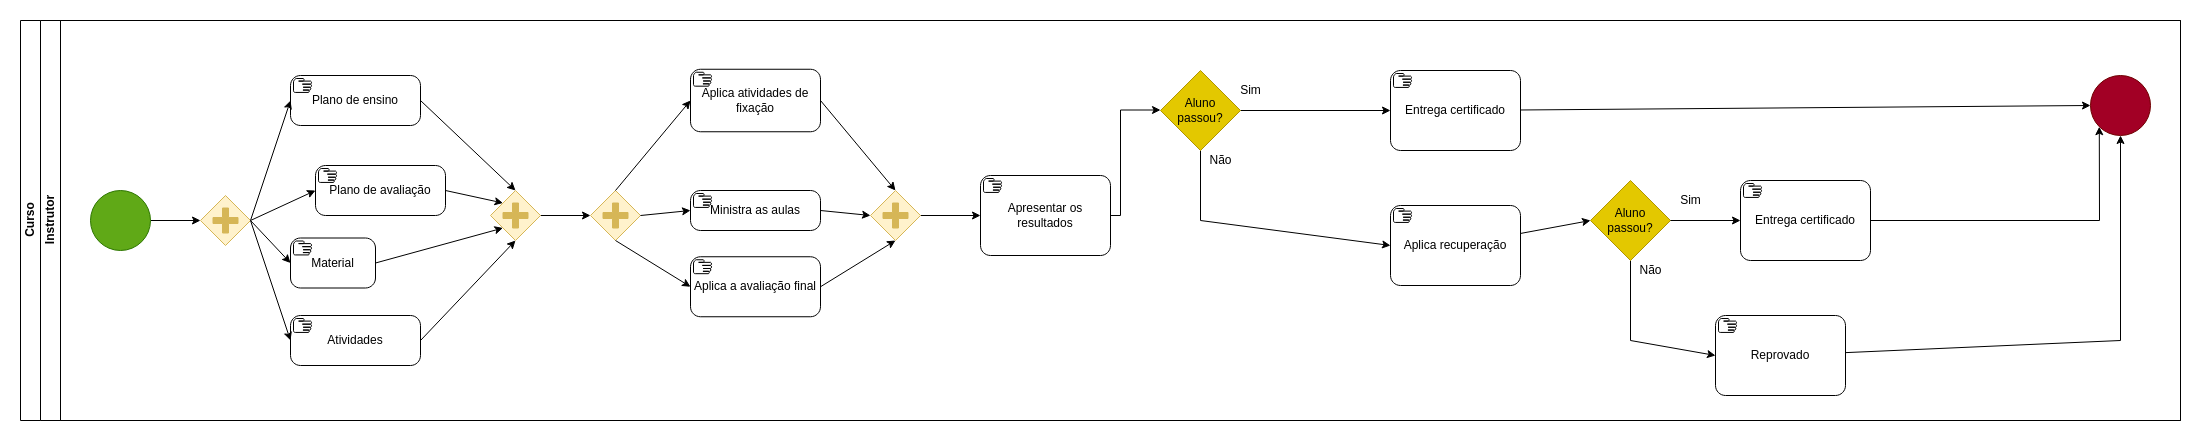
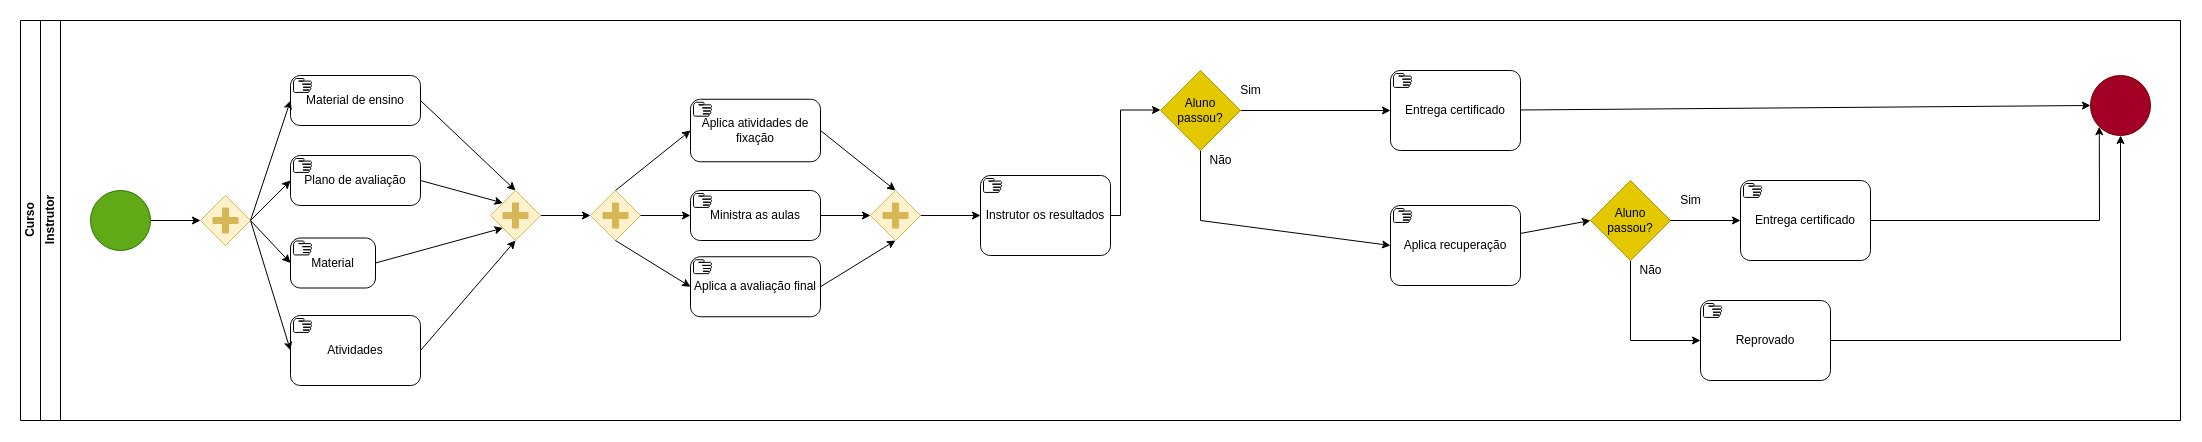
  <mxCell id="0" />
  <mxCell id="1" parent="0" />
  <mxCell id="2" value="Curso" style="swimlane;html=1;childLayout=stackLayout;resizeParent=1;resizeParentMax=0;horizontal=0;startSize=20;horizontalStack=0;" parent="1" vertex="1"><mxGeometry x="20" y="20" width="2160" height="400" as="geometry" /></mxCell>
  <mxCell id="3" value="Instrutor" style="swimlane;html=1;startSize=20;horizontal=0;" parent="2" vertex="1"><mxGeometry x="20" width="2140" height="400" as="geometry" /></mxCell>
  <mxCell id="4" style="edgeStyle=orthogonalEdgeStyle;rounded=0;orthogonalLoop=1;jettySize=auto;html=1;entryX=0;entryY=0.5;entryDx=0;entryDy=0;entryPerimeter=0;" edge="1" parent="3" source="5" target="29"><mxGeometry relative="1" as="geometry" /></mxCell>
  <mxCell id="5" value="" style="ellipse;whiteSpace=wrap;html=1;aspect=fixed;fillColor=#60a917;fontColor=#ffffff;strokeColor=#2D7600;" parent="3" vertex="1"><mxGeometry x="50" y="170" width="60" height="60" as="geometry" /></mxCell>
- <mxCell id="6" value="Plano de ensino" style="points=[[0.25,0,0],[0.5,0,0],[0.75,0,0],[1,0.25,0],[1,0.5,0],[1,0.75,0],[0.75,1,0],[0.5,1,0],[0.25,1,0],[0,0.75,0],[0,0.5,0],[0,0.25,0]];shape=mxgraph.bpmn.task;whiteSpace=wrap;rectStyle=rounded;size=10;taskMarker=manual;fontFamily=Helvetica;fontSize=12;fontColor=default;align=center;strokeColor=default;fillColor=default;html=1;" parent="3" vertex="1"><mxGeometry x="250" y="55" width="130" height="50" as="geometry" /></mxCell>
+ <mxCell id="6" value="Material de ensino" style="points=[[0.25,0,0],[0.5,0,0],[0.75,0,0],[1,0.25,0],[1,0.5,0],[1,0.75,0],[0.75,1,0],[0.5,1,0],[0.25,1,0],[0,0.75,0],[0,0.5,0],[0,0.25,0]];shape=mxgraph.bpmn.task;whiteSpace=wrap;rectStyle=rounded;size=10;taskMarker=manual;fontFamily=Helvetica;fontSize=12;fontColor=default;align=center;strokeColor=default;fillColor=default;html=1;" parent="3" vertex="1"><mxGeometry x="250" y="55" width="130" height="50" as="geometry" /></mxCell>
  <mxCell id="7" value="Aplica a avaliação final" style="points=[[0.25,0,0],[0.5,0,0],[0.75,0,0],[1,0.25,0],[1,0.5,0],[1,0.75,0],[0.75,1,0],[0.5,1,0],[0.25,1,0],[0,0.75,0],[0,0.5,0],[0,0.25,0]];shape=mxgraph.bpmn.task;whiteSpace=wrap;rectStyle=rounded;size=10;taskMarker=manual;fontFamily=Helvetica;fontSize=12;fontColor=default;align=center;strokeColor=default;fillColor=default;html=1;" parent="3" vertex="1"><mxGeometry x="650" y="236.25" width="130" height="60" as="geometry" /></mxCell>
- <mxCell id="8" value="Apresentar os resultados" style="points=[[0.25,0,0],[0.5,0,0],[0.75,0,0],[1,0.25,0],[1,0.5,0],[1,0.75,0],[0.75,1,0],[0.5,1,0],[0.25,1,0],[0,0.75,0],[0,0.5,0],[0,0.25,0]];shape=mxgraph.bpmn.task;whiteSpace=wrap;rectStyle=rounded;size=10;taskMarker=manual;fontFamily=Helvetica;fontSize=12;fontColor=default;align=center;strokeColor=default;fillColor=default;html=1;" parent="3" vertex="1"><mxGeometry x="940" y="155" width="130" height="80" as="geometry" /></mxCell>
+ <mxCell id="8" value="Instrutor os resultados" style="points=[[0.25,0,0],[0.5,0,0],[0.75,0,0],[1,0.25,0],[1,0.5,0],[1,0.75,0],[0.75,1,0],[0.5,1,0],[0.25,1,0],[0,0.75,0],[0,0.5,0],[0,0.25,0]];shape=mxgraph.bpmn.task;whiteSpace=wrap;rectStyle=rounded;size=10;taskMarker=manual;fontFamily=Helvetica;fontSize=12;fontColor=default;align=center;strokeColor=default;fillColor=default;html=1;" parent="3" vertex="1"><mxGeometry x="940" y="155" width="130" height="80" as="geometry" /></mxCell>
  <mxCell id="9" style="edgeStyle=orthogonalEdgeStyle;rounded=0;orthogonalLoop=1;jettySize=auto;html=1;entryX=0;entryY=0.5;entryDx=0;entryDy=0;exitX=1;exitY=0.5;exitDx=0;exitDy=0;" parent="3" source="8" edge="1"><mxGeometry relative="1" as="geometry"><mxPoint x="1020" y="100" as="sourcePoint" /><mxPoint x="1120" y="89.5" as="targetPoint" /><Array as="points"><mxPoint x="1080" y="90" /></Array></mxGeometry></mxCell>
  <mxCell id="10" value="" style="ellipse;whiteSpace=wrap;html=1;aspect=fixed;fillColor=#a20025;fontColor=#ffffff;strokeColor=#6F0000;" parent="3" vertex="1"><mxGeometry x="2050" y="55" width="60" height="60" as="geometry" /></mxCell>
  <mxCell id="11" style="rounded=0;orthogonalLoop=1;jettySize=auto;html=1;entryX=0;entryY=0.5;entryDx=0;entryDy=0;exitX=0.5;exitY=1;exitDx=0;exitDy=0;" parent="3" source="13" target="17" edge="1"><mxGeometry relative="1" as="geometry"><Array as="points"><mxPoint x="1160" y="200" /></Array></mxGeometry></mxCell>
  <mxCell id="12" style="edgeStyle=none;rounded=0;orthogonalLoop=1;jettySize=auto;html=1;exitX=1;exitY=0.5;exitDx=0;exitDy=0;entryX=0;entryY=0.5;entryDx=0;entryDy=0;" parent="3" source="13" target="19" edge="1"><mxGeometry relative="1" as="geometry" /></mxCell>
  <mxCell id="13" value="Aluno&lt;br&gt;passou?" style="rhombus;whiteSpace=wrap;html=1;fillColor=#e3c800;fontColor=#000000;strokeColor=#B09500;" parent="3" vertex="1"><mxGeometry x="1120" y="50" width="80" height="80" as="geometry" /></mxCell>
  <mxCell id="14" value="Sim" style="text;html=1;align=center;verticalAlign=middle;resizable=0;points=[];autosize=1;strokeColor=none;fillColor=none;" parent="3" vertex="1"><mxGeometry x="1190" y="60" width="40" height="20" as="geometry" /></mxCell>
  <mxCell id="15" value="Não" style="text;html=1;align=center;verticalAlign=middle;resizable=0;points=[];autosize=1;strokeColor=none;fillColor=none;" parent="3" vertex="1"><mxGeometry x="1160" y="130" width="40" height="20" as="geometry" /></mxCell>
  <mxCell id="16" style="edgeStyle=none;rounded=0;orthogonalLoop=1;jettySize=auto;html=1;entryX=0;entryY=0.5;entryDx=0;entryDy=0;" parent="3" source="17" target="21" edge="1"><mxGeometry relative="1" as="geometry" /></mxCell>
  <mxCell id="17" value="Aplica recuperação" style="points=[[0.25,0,0],[0.5,0,0],[0.75,0,0],[1,0.25,0],[1,0.5,0],[1,0.75,0],[0.75,1,0],[0.5,1,0],[0.25,1,0],[0,0.75,0],[0,0.5,0],[0,0.25,0]];shape=mxgraph.bpmn.task;whiteSpace=wrap;rectStyle=rounded;size=10;taskMarker=manual;fontFamily=Helvetica;fontSize=12;fontColor=default;align=center;strokeColor=default;fillColor=default;html=1;" parent="3" vertex="1"><mxGeometry x="1350" y="185" width="130" height="80" as="geometry" /></mxCell>
  <mxCell id="18" style="edgeStyle=none;rounded=0;orthogonalLoop=1;jettySize=auto;html=1;entryX=0;entryY=0.5;entryDx=0;entryDy=0;" parent="3" source="19" target="10" edge="1"><mxGeometry relative="1" as="geometry" /></mxCell>
  <mxCell id="19" value="Entrega certificado" style="points=[[0.25,0,0],[0.5,0,0],[0.75,0,0],[1,0.25,0],[1,0.5,0],[1,0.75,0],[0.75,1,0],[0.5,1,0],[0.25,1,0],[0,0.75,0],[0,0.5,0],[0,0.25,0]];shape=mxgraph.bpmn.task;whiteSpace=wrap;rectStyle=rounded;size=10;taskMarker=manual;fontFamily=Helvetica;fontSize=12;fontColor=default;align=center;strokeColor=default;fillColor=default;html=1;" parent="3" vertex="1"><mxGeometry x="1350" y="50" width="130" height="80" as="geometry" /></mxCell>
  <mxCell id="20" style="edgeStyle=none;rounded=0;orthogonalLoop=1;jettySize=auto;html=1;entryX=0;entryY=0.5;entryDx=0;entryDy=0;" parent="3" source="21" target="24" edge="1"><mxGeometry relative="1" as="geometry"><Array as="points"><mxPoint x="1590" y="320" /></Array></mxGeometry></mxCell>
  <mxCell id="21" value="Aluno&lt;br&gt;passou?" style="rhombus;whiteSpace=wrap;html=1;fillColor=#e3c800;fontColor=#000000;strokeColor=#B09500;" parent="3" vertex="1"><mxGeometry x="1550" y="160" width="80" height="80" as="geometry" /></mxCell>
  <mxCell id="22" value="Sim" style="text;html=1;align=center;verticalAlign=middle;resizable=0;points=[];autosize=1;strokeColor=none;fillColor=none;" parent="3" vertex="1"><mxGeometry x="1630" y="170" width="40" height="20" as="geometry" /></mxCell>
  <mxCell id="23" style="edgeStyle=none;rounded=0;orthogonalLoop=1;jettySize=auto;html=1;entryX=0.5;entryY=1;entryDx=0;entryDy=0;" parent="3" source="24" target="10" edge="1"><mxGeometry relative="1" as="geometry"><Array as="points"><mxPoint x="2080" y="320" /></Array></mxGeometry></mxCell>
- <mxCell id="24" value="Reprovado" style="points=[[0.25,0,0],[0.5,0,0],[0.75,0,0],[1,0.25,0],[1,0.5,0],[1,0.75,0],[0.75,1,0],[0.5,1,0],[0.25,1,0],[0,0.75,0],[0,0.5,0],[0,0.25,0]];shape=mxgraph.bpmn.task;whiteSpace=wrap;rectStyle=rounded;size=10;taskMarker=manual;fontFamily=Helvetica;fontSize=12;fontColor=default;align=center;strokeColor=default;fillColor=default;html=1;" parent="3" vertex="1"><mxGeometry x="1675" y="295" width="130" height="80" as="geometry" /></mxCell>
- <mxCell id="25" value="Plano de avaliação" style="points=[[0.25,0,0],[0.5,0,0],[0.75,0,0],[1,0.25,0],[1,0.5,0],[1,0.75,0],[0.75,1,0],[0.5,1,0],[0.25,1,0],[0,0.75,0],[0,0.5,0],[0,0.25,0]];shape=mxgraph.bpmn.task;whiteSpace=wrap;rectStyle=rounded;size=10;taskMarker=manual;fontFamily=Helvetica;fontSize=12;fontColor=default;align=center;strokeColor=default;fillColor=default;html=1;" vertex="1" parent="3"><mxGeometry x="275" y="145" width="130" height="50" as="geometry" /></mxCell>
+ <mxCell id="24" value="Reprovado" style="points=[[0.25,0,0],[0.5,0,0],[0.75,0,0],[1,0.25,0],[1,0.5,0],[1,0.75,0],[0.75,1,0],[0.5,1,0],[0.25,1,0],[0,0.75,0],[0,0.5,0],[0,0.25,0]];shape=mxgraph.bpmn.task;whiteSpace=wrap;rectStyle=rounded;size=10;taskMarker=manual;fontFamily=Helvetica;fontSize=12;fontColor=default;align=center;strokeColor=default;fillColor=default;html=1;" parent="3" vertex="1"><mxGeometry x="1660" y="280" width="130" height="80" as="geometry" /></mxCell>
+ <mxCell id="25" value="Plano de avaliação" style="points=[[0.25,0,0],[0.5,0,0],[0.75,0,0],[1,0.25,0],[1,0.5,0],[1,0.75,0],[0.75,1,0],[0.5,1,0],[0.25,1,0],[0,0.75,0],[0,0.5,0],[0,0.25,0]];shape=mxgraph.bpmn.task;whiteSpace=wrap;rectStyle=rounded;size=10;taskMarker=manual;fontFamily=Helvetica;fontSize=12;fontColor=default;align=center;strokeColor=default;fillColor=default;html=1;" vertex="1" parent="3"><mxGeometry x="250" y="135" width="130" height="50" as="geometry" /></mxCell>
  <mxCell id="26" value="Material" style="points=[[0.25,0,0],[0.5,0,0],[0.75,0,0],[1,0.25,0],[1,0.5,0],[1,0.75,0],[0.75,1,0],[0.5,1,0],[0.25,1,0],[0,0.75,0],[0,0.5,0],[0,0.25,0]];shape=mxgraph.bpmn.task;whiteSpace=wrap;rectStyle=rounded;size=10;taskMarker=manual;fontFamily=Helvetica;fontSize=12;fontColor=default;align=center;strokeColor=default;fillColor=default;html=1;" vertex="1" parent="3"><mxGeometry x="250" y="217.5" width="85" height="50" as="geometry" /></mxCell>
- <mxCell id="27" value="Atividades" style="points=[[0.25,0,0],[0.5,0,0],[0.75,0,0],[1,0.25,0],[1,0.5,0],[1,0.75,0],[0.75,1,0],[0.5,1,0],[0.25,1,0],[0,0.75,0],[0,0.5,0],[0,0.25,0]];shape=mxgraph.bpmn.task;whiteSpace=wrap;rectStyle=rounded;size=10;taskMarker=manual;fontFamily=Helvetica;fontSize=12;fontColor=default;align=center;strokeColor=default;fillColor=default;html=1;" vertex="1" parent="3"><mxGeometry x="250" y="295" width="130" height="50" as="geometry" /></mxCell>
+ <mxCell id="27" value="Atividades" style="points=[[0.25,0,0],[0.5,0,0],[0.75,0,0],[1,0.25,0],[1,0.5,0],[1,0.75,0],[0.75,1,0],[0.5,1,0],[0.25,1,0],[0,0.75,0],[0,0.5,0],[0,0.25,0]];shape=mxgraph.bpmn.task;whiteSpace=wrap;rectStyle=rounded;size=10;taskMarker=manual;fontFamily=Helvetica;fontSize=12;fontColor=default;align=center;strokeColor=default;fillColor=default;html=1;" vertex="1" parent="3"><mxGeometry x="250" y="295" width="130" height="70" as="geometry" /></mxCell>
  <mxCell id="28" style="rounded=0;orthogonalLoop=1;jettySize=auto;html=1;entryX=0;entryY=0.5;entryDx=0;entryDy=0;entryPerimeter=0;exitX=1;exitY=0.5;exitDx=0;exitDy=0;exitPerimeter=0;" edge="1" parent="3" source="29" target="6"><mxGeometry relative="1" as="geometry" /></mxCell>
  <mxCell id="29" value="" style="points=[[0.25,0.25,0],[0.5,0,0],[0.75,0.25,0],[1,0.5,0],[0.75,0.75,0],[0.5,1,0],[0.25,0.75,0],[0,0.5,0]];shape=mxgraph.bpmn.gateway2;html=1;verticalLabelPosition=bottom;labelBackgroundColor=#ffffff;verticalAlign=top;align=center;perimeter=rhombusPerimeter;outlineConnect=0;outline=none;symbol=none;gwType=parallel;fillColor=#fff2cc;strokeColor=#d6b656;" vertex="1" parent="3"><mxGeometry x="160" y="175" width="50" height="50" as="geometry" /></mxCell>
  <mxCell id="30" style="rounded=0;orthogonalLoop=1;jettySize=auto;html=1;entryX=0;entryY=0.5;entryDx=0;entryDy=0;entryPerimeter=0;exitX=1;exitY=0.5;exitDx=0;exitDy=0;exitPerimeter=0;" edge="1" parent="3" source="29" target="27"><mxGeometry relative="1" as="geometry"><mxPoint x="150.004" y="523.784" as="sourcePoint" /><mxPoint x="206.22" y="420" as="targetPoint" /></mxGeometry></mxCell>
  <mxCell id="31" style="rounded=0;orthogonalLoop=1;jettySize=auto;html=1;entryX=0;entryY=0.5;entryDx=0;entryDy=0;entryPerimeter=0;exitX=1;exitY=0.5;exitDx=0;exitDy=0;exitPerimeter=0;" edge="1" parent="3" source="29" target="26"><mxGeometry relative="1" as="geometry"><mxPoint x="220" y="210" as="sourcePoint" /><mxPoint x="260" y="330" as="targetPoint" /></mxGeometry></mxCell>
  <mxCell id="32" style="rounded=0;orthogonalLoop=1;jettySize=auto;html=1;entryX=0;entryY=0.5;entryDx=0;entryDy=0;entryPerimeter=0;exitX=1;exitY=0.5;exitDx=0;exitDy=0;exitPerimeter=0;" edge="1" parent="3" source="29" target="25"><mxGeometry relative="1" as="geometry"><mxPoint x="150" y="40" as="sourcePoint" /><mxPoint x="190" y="160" as="targetPoint" /></mxGeometry></mxCell>
  <mxCell id="33" style="edgeStyle=none;rounded=0;orthogonalLoop=1;jettySize=auto;html=1;entryX=0;entryY=0.5;entryDx=0;entryDy=0;entryPerimeter=0;" edge="1" parent="3" source="34" target="39"><mxGeometry relative="1" as="geometry" /></mxCell>
  <mxCell id="34" value="" style="points=[[0.25,0.25,0],[0.5,0,0],[0.75,0.25,0],[1,0.5,0],[0.75,0.75,0],[0.5,1,0],[0.25,0.75,0],[0,0.5,0]];shape=mxgraph.bpmn.gateway2;html=1;verticalLabelPosition=bottom;labelBackgroundColor=#ffffff;verticalAlign=top;align=center;perimeter=rhombusPerimeter;outlineConnect=0;outline=none;symbol=none;gwType=parallel;fillColor=#fff2cc;strokeColor=#d6b656;" vertex="1" parent="3"><mxGeometry x="450" y="170" width="50" height="50" as="geometry" /></mxCell>
  <mxCell id="35" style="rounded=0;orthogonalLoop=1;jettySize=auto;html=1;entryX=0.25;entryY=0.75;entryDx=0;entryDy=0;entryPerimeter=0;exitX=1;exitY=0.5;exitDx=0;exitDy=0;exitPerimeter=0;" edge="1" parent="3" source="26" target="34"><mxGeometry relative="1" as="geometry"><mxPoint x="400" y="208.75" as="sourcePoint" /><mxPoint x="440" y="251.25" as="targetPoint" /></mxGeometry></mxCell>
  <mxCell id="36" style="rounded=0;orthogonalLoop=1;jettySize=auto;html=1;entryX=0.25;entryY=0.25;entryDx=0;entryDy=0;entryPerimeter=0;exitX=1;exitY=0.5;exitDx=0;exitDy=0;exitPerimeter=0;" edge="1" parent="3" source="25" target="34"><mxGeometry relative="1" as="geometry"><mxPoint x="390" y="160" as="sourcePoint" /><mxPoint x="460" y="112.5" as="targetPoint" /></mxGeometry></mxCell>
  <mxCell id="37" style="rounded=0;orthogonalLoop=1;jettySize=auto;html=1;exitX=1;exitY=0.5;exitDx=0;exitDy=0;exitPerimeter=0;entryX=0.5;entryY=0;entryDx=0;entryDy=0;entryPerimeter=0;" edge="1" parent="3" source="6" target="34"><mxGeometry relative="1" as="geometry"><mxPoint x="400" y="160" as="sourcePoint" /><mxPoint x="450" y="200" as="targetPoint" /></mxGeometry></mxCell>
  <mxCell id="38" style="rounded=0;orthogonalLoop=1;jettySize=auto;html=1;exitX=1;exitY=0.5;exitDx=0;exitDy=0;exitPerimeter=0;entryX=0.5;entryY=1;entryDx=0;entryDy=0;entryPerimeter=0;" edge="1" parent="3" source="27" target="34"><mxGeometry relative="1" as="geometry"><mxPoint x="400" y="230" as="sourcePoint" /><mxPoint x="450" y="200" as="targetPoint" /></mxGeometry></mxCell>
  <mxCell id="39" value="" style="points=[[0.25,0.25,0],[0.5,0,0],[0.75,0.25,0],[1,0.5,0],[0.75,0.75,0],[0.5,1,0],[0.25,0.75,0],[0,0.5,0]];shape=mxgraph.bpmn.gateway2;html=1;verticalLabelPosition=bottom;labelBackgroundColor=#ffffff;verticalAlign=top;align=center;perimeter=rhombusPerimeter;outlineConnect=0;outline=none;symbol=none;gwType=parallel;fillColor=#fff2cc;strokeColor=#d6b656;" vertex="1" parent="3"><mxGeometry x="550" y="170" width="50" height="50" as="geometry" /></mxCell>
- <mxCell id="40" value="Aplica atividades de fixação" style="points=[[0.25,0,0],[0.5,0,0],[0.75,0,0],[1,0.25,0],[1,0.5,0],[1,0.75,0],[0.75,1,0],[0.5,1,0],[0.25,1,0],[0,0.75,0],[0,0.5,0],[0,0.25,0]];shape=mxgraph.bpmn.task;whiteSpace=wrap;rectStyle=rounded;size=10;taskMarker=manual;fontFamily=Helvetica;fontSize=12;fontColor=default;align=center;strokeColor=default;fillColor=default;html=1;" vertex="1" parent="3"><mxGeometry x="650" y="48.75" width="130" height="62.5" as="geometry" /></mxCell>
- <mxCell id="41" value="Ministra as aulas" style="points=[[0.25,0,0],[0.5,0,0],[0.75,0,0],[1,0.25,0],[1,0.5,0],[1,0.75,0],[0.75,1,0],[0.5,1,0],[0.25,1,0],[0,0.75,0],[0,0.5,0],[0,0.25,0]];shape=mxgraph.bpmn.task;whiteSpace=wrap;rectStyle=rounded;size=10;taskMarker=manual;fontFamily=Helvetica;fontSize=12;fontColor=default;align=center;strokeColor=default;fillColor=default;html=1;" vertex="1" parent="3"><mxGeometry x="650" y="170" width="130" height="40" as="geometry" /></mxCell>
+ <mxCell id="40" value="Aplica atividades de fixação" style="points=[[0.25,0,0],[0.5,0,0],[0.75,0,0],[1,0.25,0],[1,0.5,0],[1,0.75,0],[0.75,1,0],[0.5,1,0],[0.25,1,0],[0,0.75,0],[0,0.5,0],[0,0.25,0]];shape=mxgraph.bpmn.task;whiteSpace=wrap;rectStyle=rounded;size=10;taskMarker=manual;fontFamily=Helvetica;fontSize=12;fontColor=default;align=center;strokeColor=default;fillColor=default;html=1;" vertex="1" parent="3"><mxGeometry x="650" y="78.75" width="130" height="62.5" as="geometry" /></mxCell>
+ <mxCell id="41" value="Ministra as aulas" style="points=[[0.25,0,0],[0.5,0,0],[0.75,0,0],[1,0.25,0],[1,0.5,0],[1,0.75,0],[0.75,1,0],[0.5,1,0],[0.25,1,0],[0,0.75,0],[0,0.5,0],[0,0.25,0]];shape=mxgraph.bpmn.task;whiteSpace=wrap;rectStyle=rounded;size=10;taskMarker=manual;fontFamily=Helvetica;fontSize=12;fontColor=default;align=center;strokeColor=default;fillColor=default;html=1;" vertex="1" parent="3"><mxGeometry x="650" y="170" width="130" height="50" as="geometry" /></mxCell>
  <mxCell id="42" style="edgeStyle=none;rounded=0;orthogonalLoop=1;jettySize=auto;html=1;exitX=1;exitY=0.5;exitDx=0;exitDy=0;exitPerimeter=0;entryX=0;entryY=0.5;entryDx=0;entryDy=0;entryPerimeter=0;" edge="1" parent="3" source="39" target="41"><mxGeometry relative="1" as="geometry"><mxPoint x="610" y="220" as="sourcePoint" /><mxPoint x="660" y="200" as="targetPoint" /></mxGeometry></mxCell>
  <mxCell id="43" style="rounded=0;orthogonalLoop=1;jettySize=auto;html=1;entryX=0;entryY=0.5;entryDx=0;entryDy=0;entryPerimeter=0;exitX=0.5;exitY=0;exitDx=0;exitDy=0;exitPerimeter=0;" edge="1" parent="3" source="39" target="40"><mxGeometry relative="1" as="geometry"><mxPoint x="580" y="160" as="sourcePoint" /><mxPoint x="605" y="140" as="targetPoint" /></mxGeometry></mxCell>
  <mxCell id="44" style="rounded=0;orthogonalLoop=1;jettySize=auto;html=1;exitX=0.5;exitY=1;exitDx=0;exitDy=0;exitPerimeter=0;entryX=0;entryY=0.5;entryDx=0;entryDy=0;entryPerimeter=0;" edge="1" parent="3" source="39" target="7"><mxGeometry relative="1" as="geometry"><mxPoint x="540" y="251.25" as="sourcePoint" /><mxPoint x="635" y="341.25" as="targetPoint" /></mxGeometry></mxCell>
  <mxCell id="45" style="edgeStyle=none;rounded=0;orthogonalLoop=1;jettySize=auto;html=1;entryX=0;entryY=0.5;entryDx=0;entryDy=0;" edge="1" parent="3" source="46" target="8"><mxGeometry relative="1" as="geometry" /></mxCell>
  <mxCell id="46" value="" style="points=[[0.25,0.25,0],[0.5,0,0],[0.75,0.25,0],[1,0.5,0],[0.75,0.75,0],[0.5,1,0],[0.25,0.75,0],[0,0.5,0]];shape=mxgraph.bpmn.gateway2;html=1;verticalLabelPosition=bottom;labelBackgroundColor=#ffffff;verticalAlign=top;align=center;perimeter=rhombusPerimeter;outlineConnect=0;outline=none;symbol=none;gwType=parallel;fillColor=#fff2cc;strokeColor=#d6b656;" vertex="1" parent="3"><mxGeometry x="830" y="170" width="50" height="50" as="geometry" /></mxCell>
  <mxCell id="47" style="edgeStyle=none;rounded=0;orthogonalLoop=1;jettySize=auto;html=1;exitX=1;exitY=0.5;exitDx=0;exitDy=0;exitPerimeter=0;entryX=0;entryY=0.5;entryDx=0;entryDy=0;entryPerimeter=0;" edge="1" parent="3" source="41" target="46"><mxGeometry relative="1" as="geometry"><mxPoint x="780" y="194.5" as="sourcePoint" /><mxPoint x="830" y="194.5" as="targetPoint" /></mxGeometry></mxCell>
  <mxCell id="48" style="edgeStyle=none;rounded=0;orthogonalLoop=1;jettySize=auto;html=1;entryX=0;entryY=1;entryDx=0;entryDy=0;" edge="1" parent="3" source="49" target="10"><mxGeometry relative="1" as="geometry"><Array as="points"><mxPoint x="2059" y="200" /></Array></mxGeometry></mxCell>
  <mxCell id="49" value="Entrega certificado" style="points=[[0.25,0,0],[0.5,0,0],[0.75,0,0],[1,0.25,0],[1,0.5,0],[1,0.75,0],[0.75,1,0],[0.5,1,0],[0.25,1,0],[0,0.75,0],[0,0.5,0],[0,0.25,0]];shape=mxgraph.bpmn.task;whiteSpace=wrap;rectStyle=rounded;size=10;taskMarker=manual;fontFamily=Helvetica;fontSize=12;fontColor=default;align=center;strokeColor=default;fillColor=default;html=1;" vertex="1" parent="3"><mxGeometry x="1700" y="160" width="130" height="80" as="geometry" /></mxCell>
  <mxCell id="50" style="edgeStyle=none;rounded=0;orthogonalLoop=1;jettySize=auto;html=1;exitX=1;exitY=0.5;exitDx=0;exitDy=0;entryX=0;entryY=0.5;entryDx=0;entryDy=0;" edge="1" parent="3" source="21" target="49"><mxGeometry relative="1" as="geometry"><mxPoint x="1650" y="220" as="sourcePoint" /><mxPoint x="1680" y="220" as="targetPoint" /></mxGeometry></mxCell>
  <mxCell id="51" style="edgeStyle=none;rounded=0;orthogonalLoop=1;jettySize=auto;html=1;exitX=1;exitY=0.5;exitDx=0;exitDy=0;exitPerimeter=0;entryX=0.5;entryY=0;entryDx=0;entryDy=0;entryPerimeter=0;" edge="1" parent="3" source="40" target="46"><mxGeometry relative="1" as="geometry"><mxPoint x="790" y="89.5" as="sourcePoint" /><mxPoint x="840" y="89.5" as="targetPoint" /></mxGeometry></mxCell>
  <mxCell id="52" style="edgeStyle=none;rounded=0;orthogonalLoop=1;jettySize=auto;html=1;exitX=1;exitY=0.5;exitDx=0;exitDy=0;exitPerimeter=0;entryX=0.5;entryY=1;entryDx=0;entryDy=0;entryPerimeter=0;" edge="1" parent="3" source="7" target="46"><mxGeometry relative="1" as="geometry"><mxPoint x="790" y="235" as="sourcePoint" /><mxPoint x="865" y="295" as="targetPoint" /></mxGeometry></mxCell>
  <mxCell id="53" value="Não" style="text;html=1;align=center;verticalAlign=middle;resizable=0;points=[];autosize=1;strokeColor=none;fillColor=none;" vertex="1" parent="3"><mxGeometry x="1590" y="240" width="40" height="20" as="geometry" /></mxCell>
